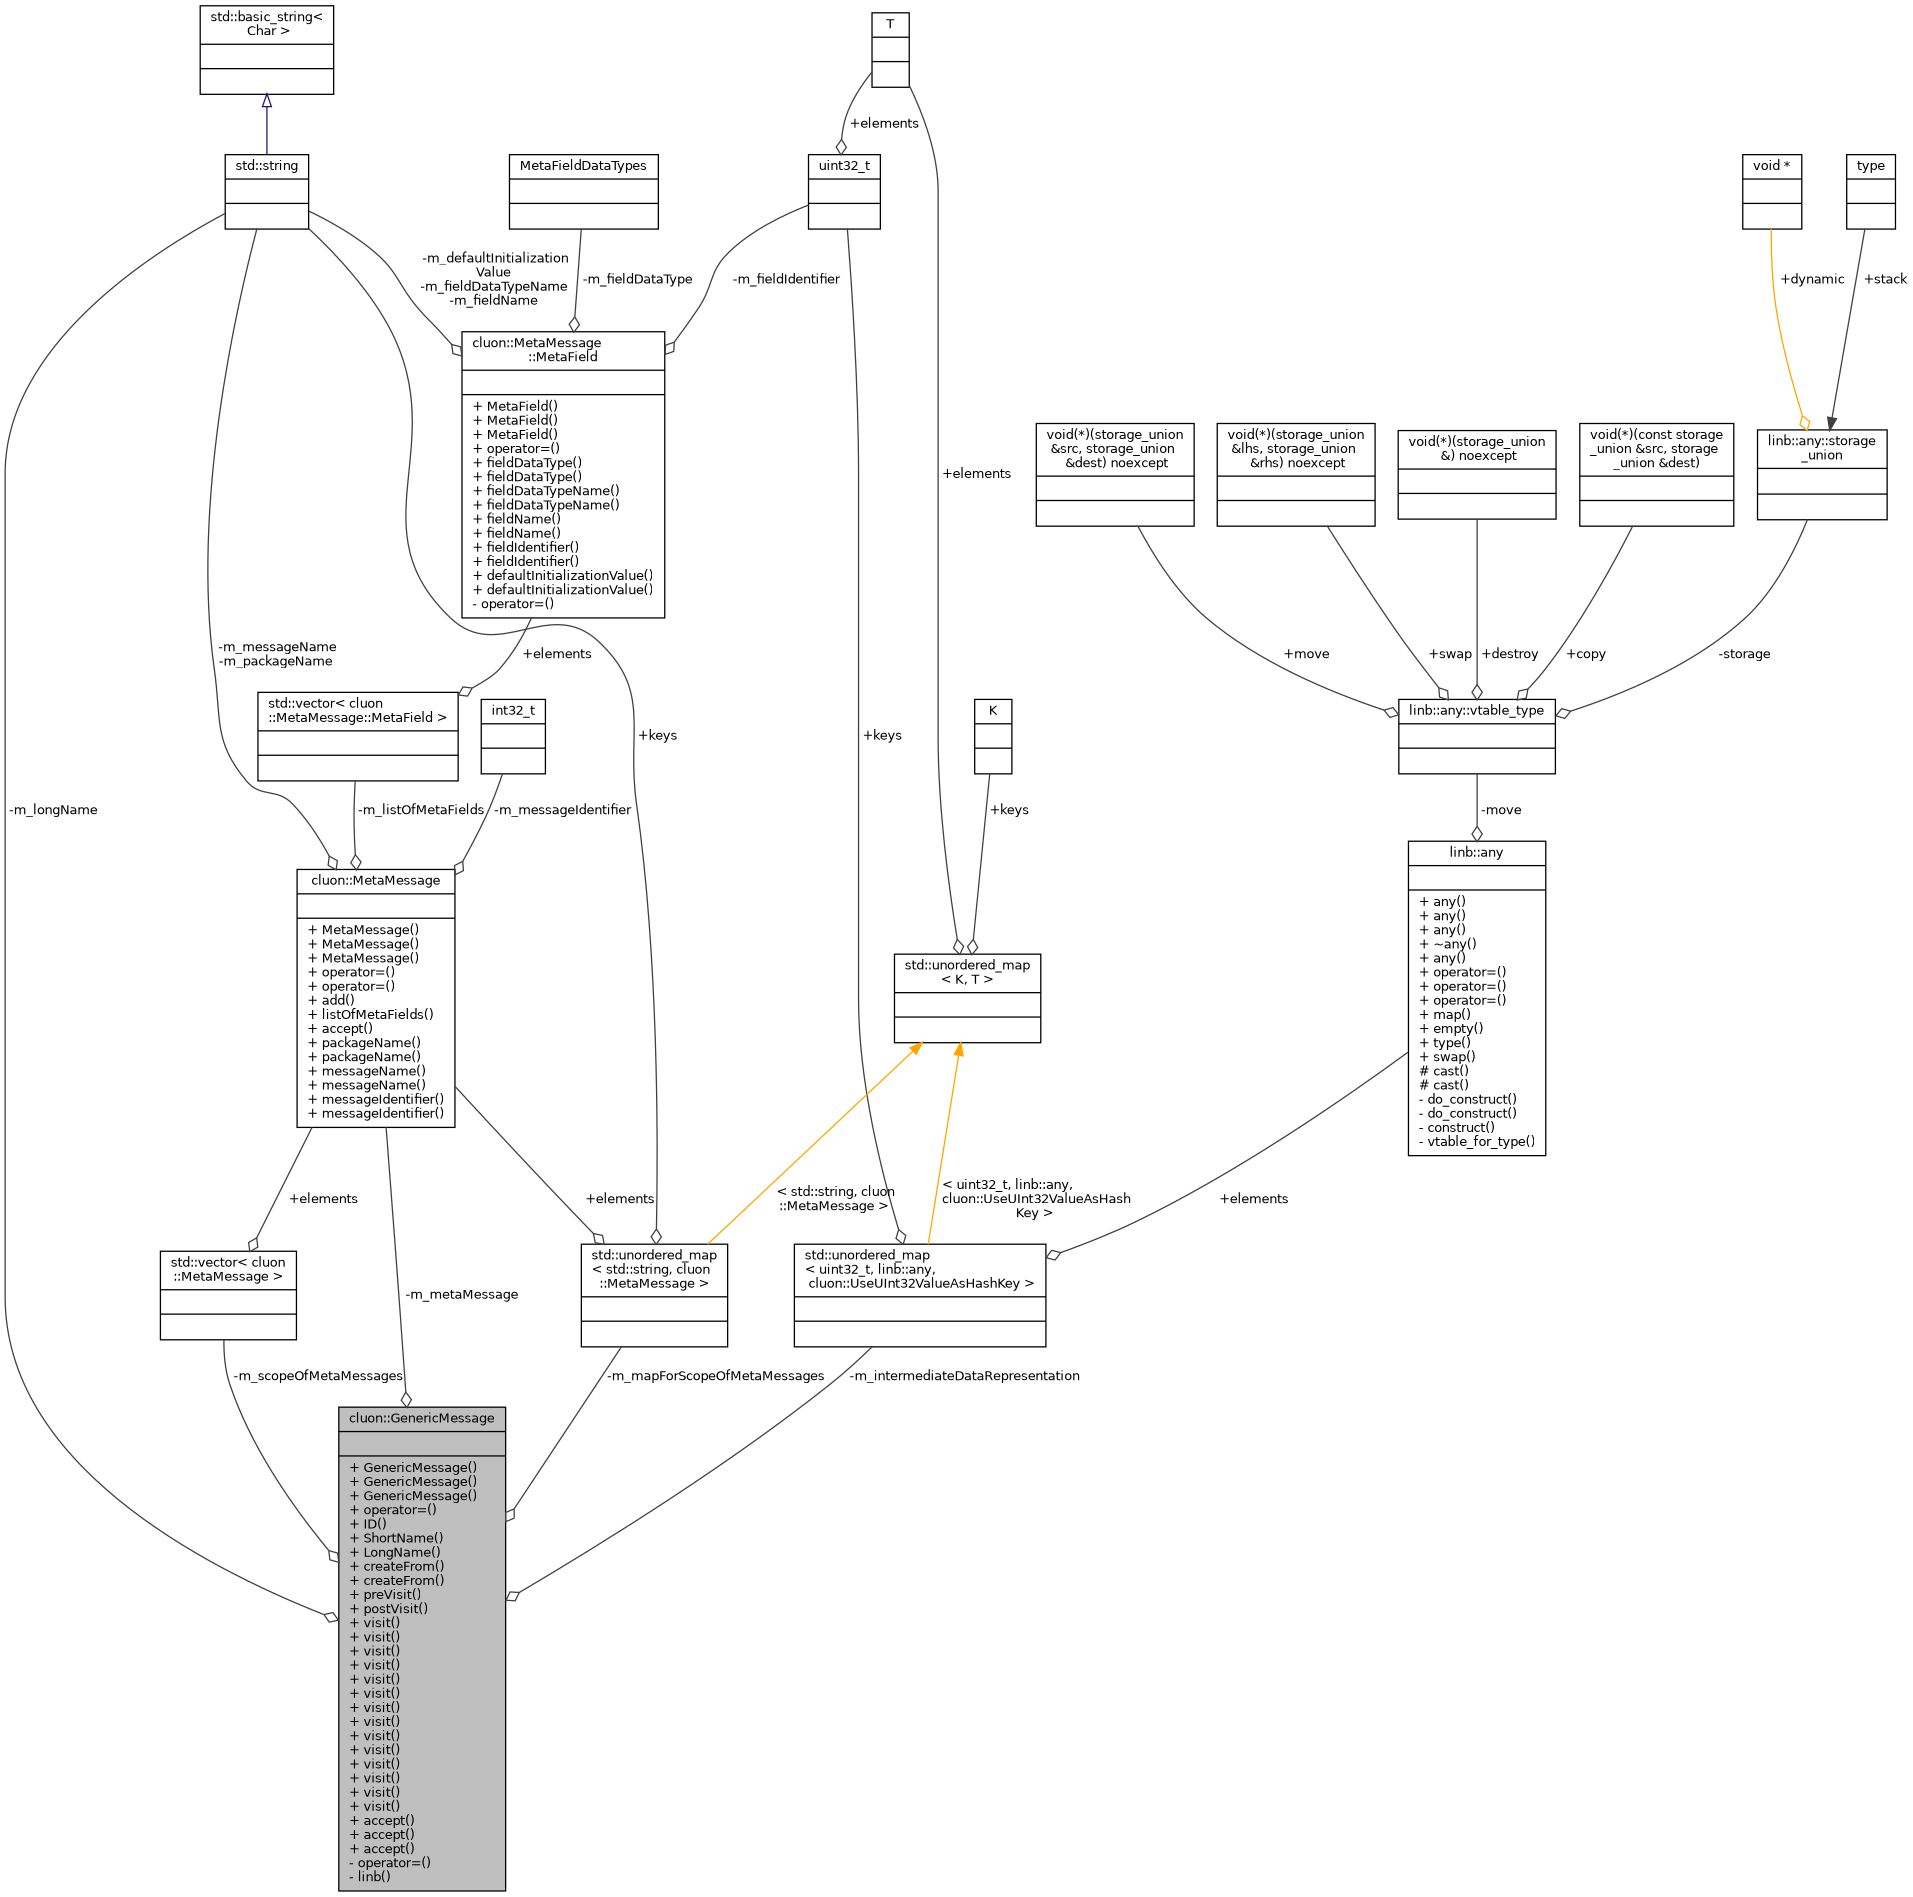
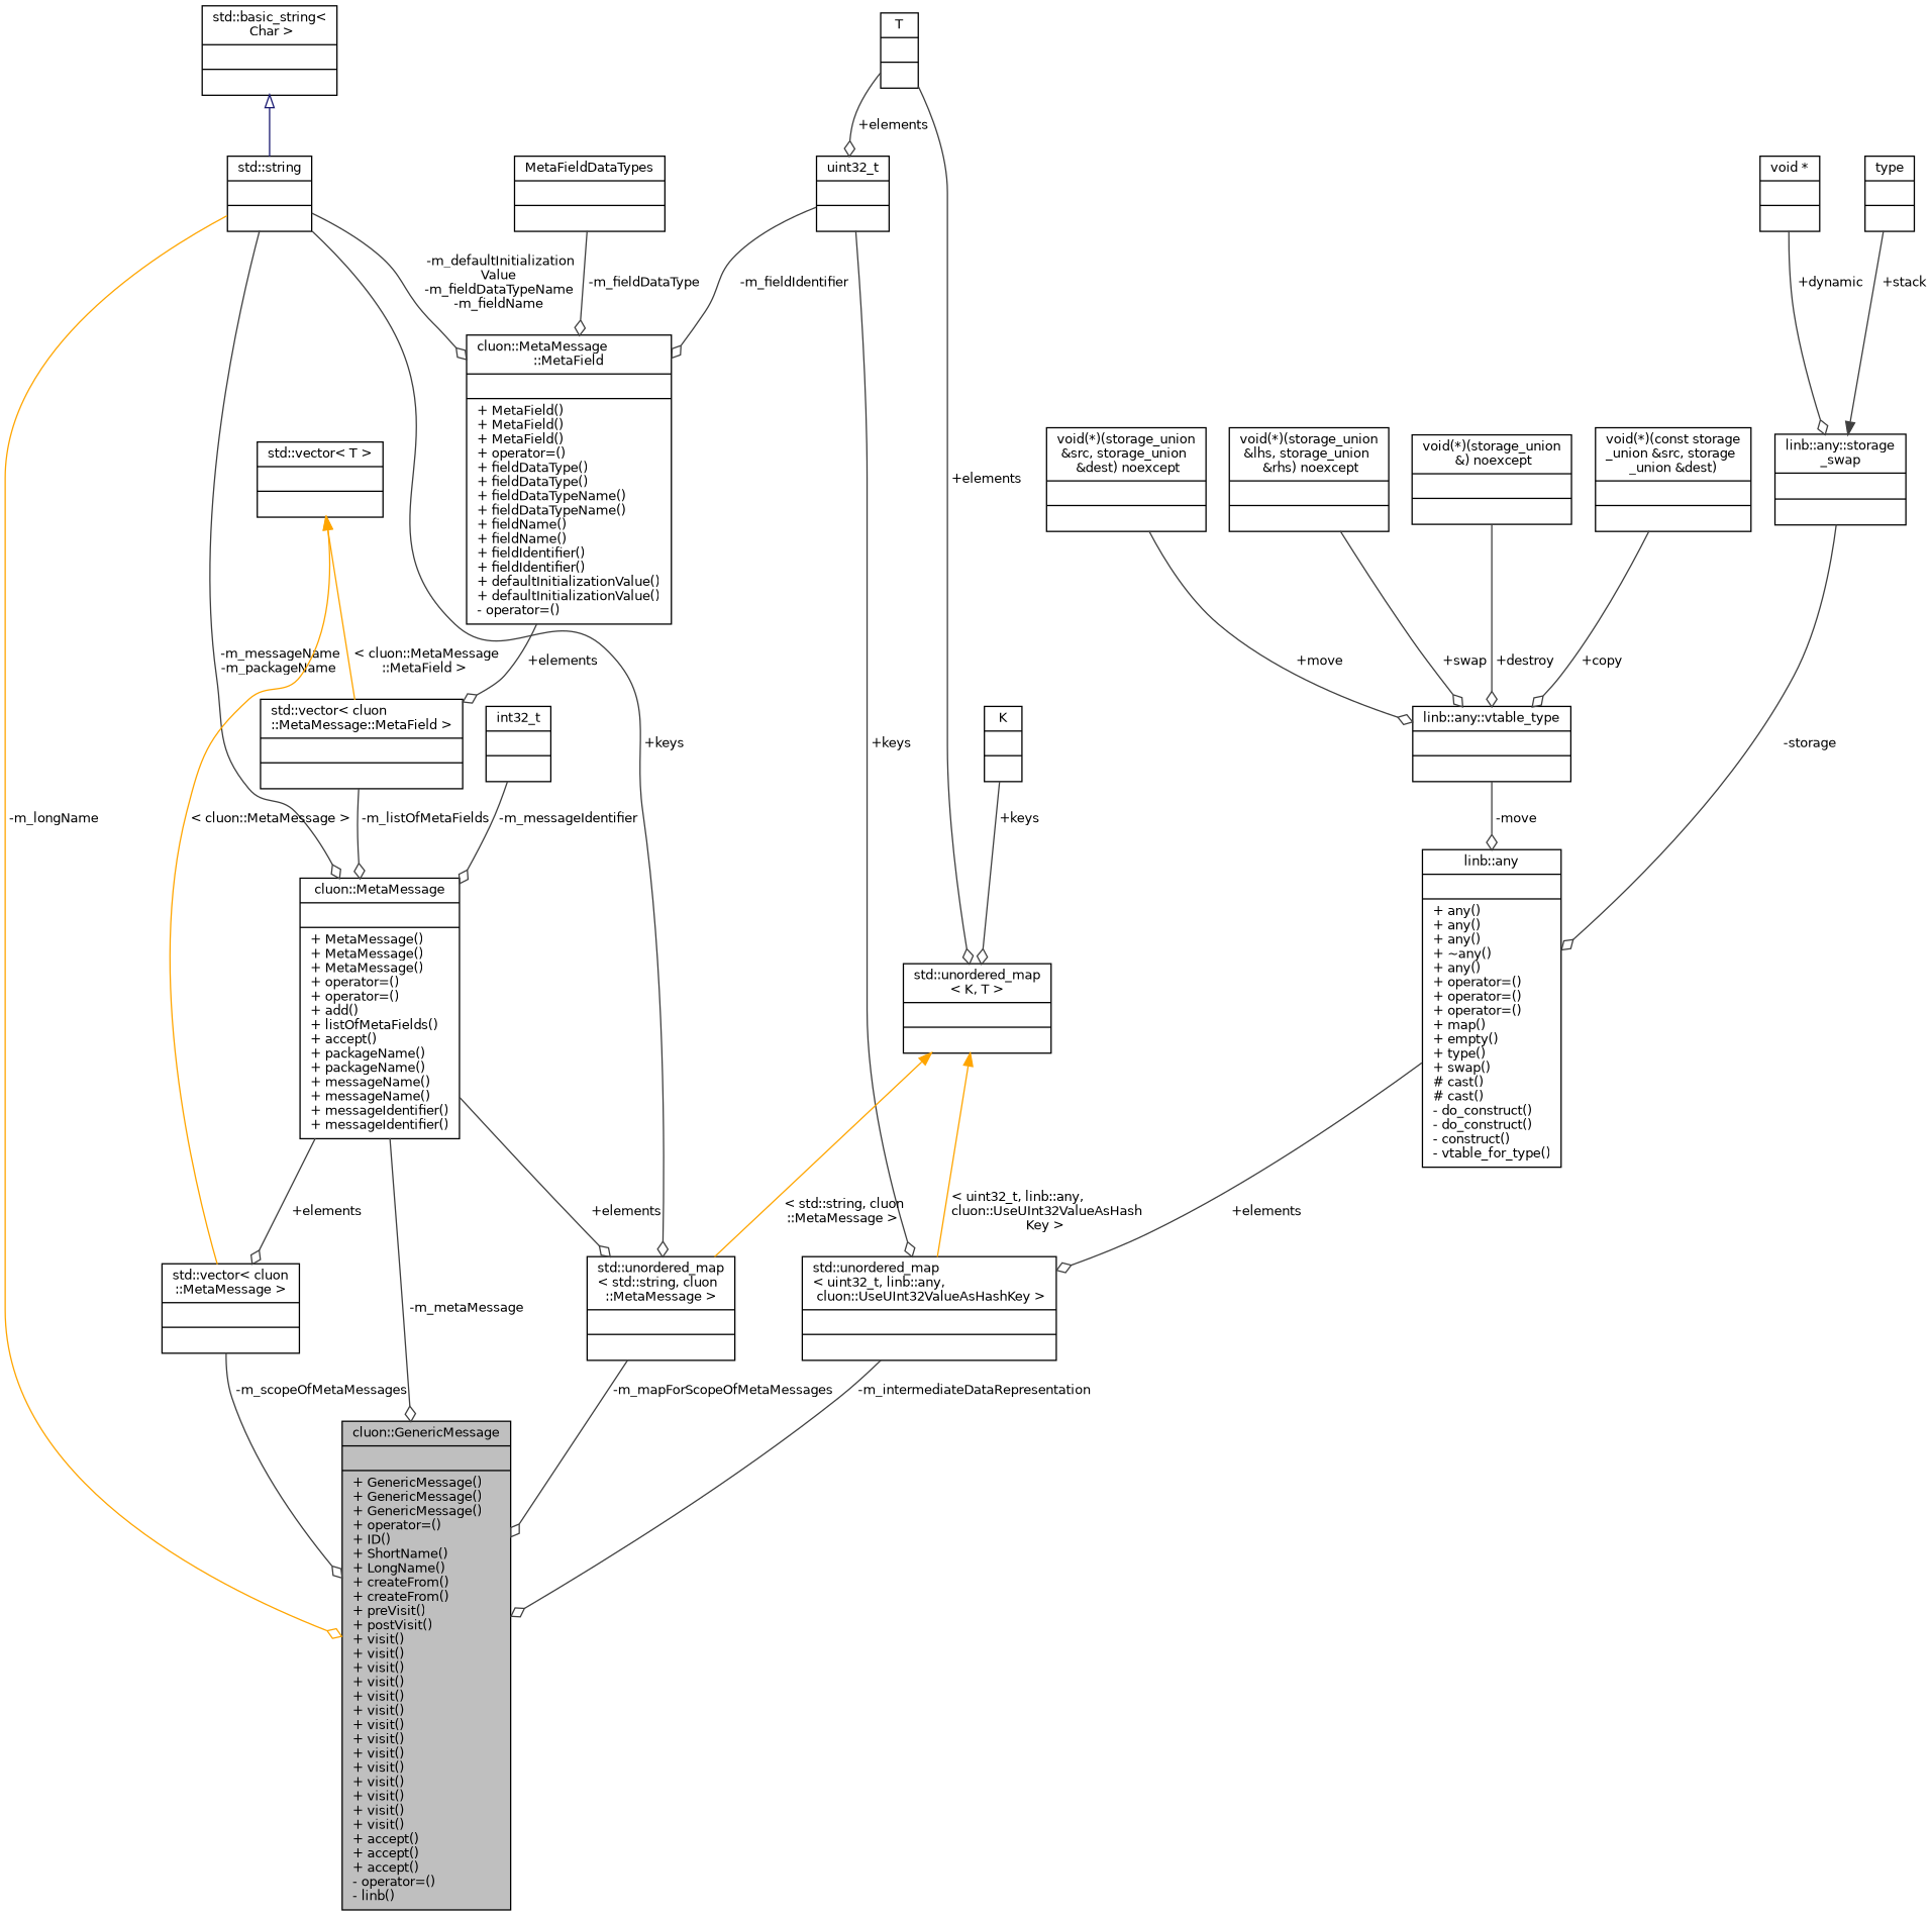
  digraph {
    node [color=black fillcolor=white fontname=Helvetica fontsize=10 shape=record style=filled]
    edge [arrowhead=odiamond color=grey25 fontname=Helvetica fontsize=10 labelfontname=Helvetica labelfontsize=10 style=solid]
    n1 [fillcolor=grey75 fontcolor=black height=0.2 label="{cluon::GenericMessage\n||+ GenericMessage()\l+ GenericMessage()\l+ GenericMessage()\l+ operator=()\l+ ID()\l+ ShortName()\l+ LongName()\l+ createFrom()\l+ createFrom()\l+ preVisit()\l+ postVisit()\l+ visit()\l+ visit()\l+ visit()\l+ visit()\l+ visit()\l+ visit()\l+ visit()\l+ visit()\l+ visit()\l+ visit()\l+ visit()\l+ visit()\l+ visit()\l+ visit()\l+ accept()\l+ accept()\l+ accept()\l- operator=()\l- linb()\l}" width=0.4]
    n2 [height=0.2 label="{cluon::MetaMessage\n||+ MetaMessage()\l+ MetaMessage()\l+ MetaMessage()\l+ operator=()\l+ operator=()\l+ add()\l+ listOfMetaFields()\l+ accept()\l+ packageName()\l+ packageName()\l+ messageName()\l+ messageName()\l+ messageIdentifier()\l+ messageIdentifier()\l}" width=0.4]
    n3 [height=0.2 label="{std::vector\< cluon\l::MetaMessage \>\n||}" width=0.4]
    n4 [height=0.2 label="{std::unordered_map\l\< std::string, cluon\l::MetaMessage \>\n||}" width=0.4]
    n5 [height=0.2 label="{std::string\n||}" width=0.4]
    n6 [height=0.2 label="{cluon::MetaMessage\l::MetaField\n||+ MetaField()\l+ MetaField()\l+ MetaField()\l+ operator=()\l+ fieldDataType()\l+ fieldDataType()\l+ fieldDataTypeName()\l+ fieldDataTypeName()\l+ fieldName()\l+ fieldName()\l+ fieldIdentifier()\l+ fieldIdentifier()\l+ defaultInitializationValue()\l+ defaultInitializationValue()\l- operator=()\l}" width=0.4]
    n7 [height=0.2 label="{std::vector\< cluon\l::MetaMessage::MetaField \>\n||}" width=0.4]
    n8 [height=0.2 label="{std::basic_string\<\l Char \>\n||}" width=0.4]
    n9 [height=0.2 label="{int32_t\n||}" width=0.4]
    n10 [height=0.2 label="{MetaFieldDataTypes\n||}" width=0.4]
    n11 [height=0.2 label="{uint32_t\n||}" width=0.4]
    n12 [height=0.2 label="{std::unordered_map\l\< uint32_t, linb::any,\l cluon::UseUInt32ValueAsHashKey \>\n||}" width=0.4]
+   n13 [height=0.2 label="{std::vector\< T \>\n||}" width=0.4]
    n14 [height=0.2 label="{T\n||}" width=0.4]
    n15 [height=0.2 label="{std::unordered_map\l\< K, T \>\n||}" width=0.4]
    n16 [height=0.2 label="{K\n||}" width=0.4]
    n17 [height=0.2 label="{linb::any\n||+ any()\l+ any()\l+ any()\l+ ~any()\l+ any()\l+ operator=()\l+ operator=()\l+ operator=()\l+ map()\l+ empty()\l+ type()\l+ swap()\l# cast()\l# cast()\l- do_construct()\l- do_construct()\l- construct()\l- vtable_for_type()\l}" width=0.4]
-   n18 [height=0.2 label="{linb::any::storage\l_union\n||}" width=0.4]
+   n18 [height=0.2 label="{linb::any::storage\l_swap\n||}" width=0.4]
    n19 [height=0.2 label="{void *\n||}" width=0.4]
    n20 [height=0.2 label="{type\n||}" width=0.4]
    n21 [height=0.2 label="{linb::any::vtable_type\n||}" width=0.4]
    n22 [height=0.2 label="{void(*)(storage_union\l &) noexcept\n||}" width=0.4]
    n23 [height=0.2 label="{void(*)(const storage\l_union &src, storage\l_union &dest)\n||}" width=0.4]
    n24 [height=0.2 label="{void(*)(storage_union\l &src, storage_union\l &dest) noexcept\n||}" width=0.4]
    n25 [height=0.2 label="{void(*)(storage_union\l &lhs, storage_union\l &rhs) noexcept\n||}" width=0.4]
    n2 -> n1 [label=" -m_metaMessage"]
    n2 -> n3 [label=" +elements"]
    n2 -> n4 [label=" +elements"]
    n3 -> n1 [label=" -m_scopeOfMetaMessages"]
    n4 -> n1 [label=" -m_mapForScopeOfMetaMessages"]
-   n5 -> n1 [label=" -m_longName"]
+   n5 -> n1 [color=orange label=" -m_longName"]
    n5 -> n2 [label=" -m_messageName\n-m_packageName"]
    n5 -> n4 [label=" +keys"]
    n5 -> n6 [label=" -m_defaultInitialization\lValue\n-m_fieldDataTypeName\n-m_fieldName"]
    n6 -> n7 [label=" +elements"]
    n7 -> n2 [label=" -m_listOfMetaFields"]
    n8 -> n5 [arrowtail=onormal color=midnightblue dir=back arrowhead=""]
    n9 -> n2 [label=" -m_messageIdentifier"]
    n10 -> n6 [label=" -m_fieldDataType"]
    n11 -> n6 [label=" -m_fieldIdentifier"]
    n11 -> n12 [label=" +keys"]
    n12 -> n1 [label=" -m_intermediateDataRepresentation"]
+   n13 -> n3 [color=orange dir=back label=" \< cluon::MetaMessage \>" arrowhead=""]
+   n13 -> n7 [color=orange dir=back label=" \< cluon::MetaMessage\l::MetaField \>" arrowhead=""]
    n14 -> n11 [label=" +elements"]
    n14 -> n15 [label=" +elements"]
    n15 -> n4 [color=orange dir=back label=" \< std::string, cluon\l::MetaMessage \>" arrowhead=""]
    n15 -> n12 [color=orange dir=back label=" \< uint32_t, linb::any,\l cluon::UseUInt32ValueAsHash\lKey \>" arrowhead=""]
    n16 -> n15 [label=" +keys"]
    n17 -> n12 [label=" +elements"]
-   n18 -> n21 [label=" -storage"]
-   n19 -> n18 [color=orange label=" +dynamic"]
+   n18 -> n17 [label=" -storage"]
+   n19 -> n18 [label=" +dynamic"]
    n20 -> n18 [arrowhead=normal label=" +stack"]
    n21 -> n17 [label=" -move"]
    n22 -> n21 [label=" +destroy"]
    n23 -> n21 [label=" +copy"]
    n24 -> n21 [label=" +move"]
    n25 -> n21 [label=" +swap"]
  }
